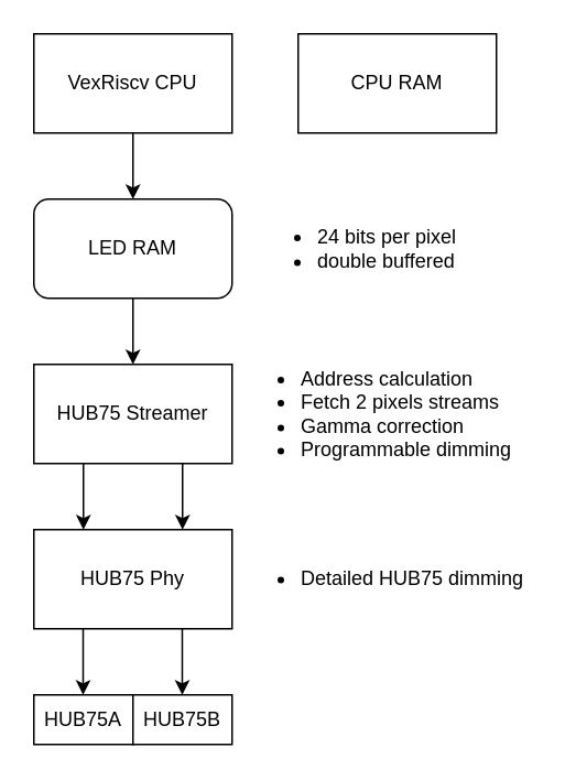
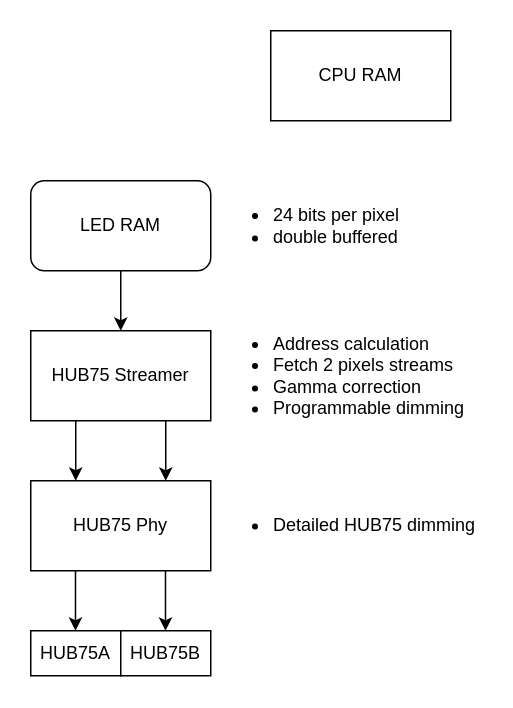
  <mxCell id="0" />
  <mxCell id="1" parent="0" />
- <mxCell id="2" value="VexRiscv CPU" style="rounded=0;whiteSpace=wrap;html=1;" vertex="1" parent="1"><mxGeometry x="20" y="20" width="120" height="60" as="geometry" /></mxCell>
  <mxCell id="3" value="CPU RAM" style="rounded=0;whiteSpace=wrap;html=1;" vertex="1" parent="1"><mxGeometry x="180" y="20" width="120" height="60" as="geometry" /></mxCell>
  <mxCell id="4" value="LED RAM" style="whiteSpace=wrap;html=1;rounded=1;" vertex="1" parent="1"><mxGeometry x="20" y="120" width="120" height="60" as="geometry" /></mxCell>
- <mxCell id="5" value="" style="endArrow=classic;html=1;entryX=0.5;entryY=0;entryDx=0;entryDy=0;exitX=0.5;exitY=1;exitDx=0;exitDy=0;" edge="1" parent="1" source="2" target="4"><mxGeometry width="50" height="50" relative="1" as="geometry"><mxPoint y="150" as="sourcePoint" x="-140" /><mxPoint x="-90" y="100" as="targetPoint" /></mxGeometry></mxCell>
  <mxCell id="6" value="HUB75 Streamer" style="rounded=0;whiteSpace=wrap;html=1;" vertex="1" parent="1"><mxGeometry x="20" y="220" width="120" height="60" as="geometry" /></mxCell>
  <mxCell id="7" value="" style="endArrow=classic;html=1;exitX=0.5;exitY=1;exitDx=0;exitDy=0;entryX=0.5;entryY=0;entryDx=0;entryDy=0;" edge="1" parent="1" source="4" target="6"><mxGeometry width="50" height="50" relative="1" as="geometry"><mxPoint x="260" y="120" as="sourcePoint" /><mxPoint x="310" y="70" as="targetPoint" /></mxGeometry></mxCell>
  <mxCell id="8" value="HUB75 Phy" style="rounded=0;whiteSpace=wrap;html=1;" vertex="1" parent="1"><mxGeometry x="20" y="320" width="120" height="60" as="geometry" /></mxCell>
  <mxCell id="9" value="" style="endArrow=classic;html=1;entryX=0.25;entryY=0;entryDx=0;entryDy=0;exitX=0.25;exitY=1;exitDx=0;exitDy=0;" edge="1" parent="1" source="6" target="8"><mxGeometry width="50" height="50" relative="1" as="geometry"><mxPoint x="140" y="300" as="sourcePoint" /><mxPoint x="90" y="230" as="targetPoint" /></mxGeometry></mxCell>
  <mxCell id="10" value="" style="endArrow=classic;html=1;entryX=0.25;entryY=0;entryDx=0;entryDy=0;exitX=0.25;exitY=1;exitDx=0;exitDy=0;" edge="1" parent="1"><mxGeometry width="50" height="50" relative="1" as="geometry"><mxPoint x="110" y="280" as="sourcePoint" /><mxPoint x="110" y="320" as="targetPoint" /></mxGeometry></mxCell>
  <mxCell id="11" value="" style="endArrow=classic;html=1;entryX=0.25;entryY=0;entryDx=0;entryDy=0;exitX=0.25;exitY=1;exitDx=0;exitDy=0;" edge="1" parent="1"><mxGeometry width="50" height="50" relative="1" as="geometry"><mxPoint x="49.83" y="380" as="sourcePoint" /><mxPoint x="49.83" y="420" as="targetPoint" /></mxGeometry></mxCell>
  <mxCell id="12" value="" style="endArrow=classic;html=1;entryX=0.25;entryY=0;entryDx=0;entryDy=0;exitX=0.25;exitY=1;exitDx=0;exitDy=0;" edge="1" parent="1"><mxGeometry width="50" height="50" relative="1" as="geometry"><mxPoint x="109.83" y="380" as="sourcePoint" /><mxPoint x="109.83" y="420" as="targetPoint" /></mxGeometry></mxCell>
  <mxCell id="13" value="HUB75A" style="rounded=0;whiteSpace=wrap;html=1;" vertex="1" parent="1"><mxGeometry x="20" y="420" width="60" height="30" as="geometry" /></mxCell>
  <mxCell id="14" value="HUB75B" style="rounded=0;whiteSpace=wrap;html=1;" vertex="1" parent="1"><mxGeometry x="80" y="420" width="60" height="30" as="geometry" /></mxCell>
  <mxCell id="15" value="&lt;ul&gt;&lt;li&gt;Address calculation&lt;/li&gt;&lt;li&gt;Fetch 2 pixels streams&lt;/li&gt;&lt;li&gt;Gamma correction&lt;/li&gt;&lt;li&gt;Programmable dimming&lt;/li&gt;&lt;/ul&gt;" style="text;html=1;strokeColor=none;fillColor=none;align=left;verticalAlign=middle;whiteSpace=wrap;rounded=0;" vertex="1" parent="1"><mxGeometry x="140" y="220" width="180" height="60" as="geometry" /></mxCell>
  <mxCell id="16" value="&lt;ul&gt;&lt;li&gt;Detailed HUB75 dimming&lt;/li&gt;&lt;/ul&gt;" style="text;html=1;strokeColor=none;fillColor=none;align=left;verticalAlign=middle;whiteSpace=wrap;rounded=0;" vertex="1" parent="1"><mxGeometry x="140" y="320" width="180" height="60" as="geometry" /></mxCell>
- <mxCell id="17" value="&lt;ul&gt;&lt;li&gt;24 bits per pixel&lt;/li&gt;&lt;li&gt;double buffered&lt;/li&gt;&lt;/ul&gt;" style="text;html=1;strokeColor=none;fillColor=none;align=left;verticalAlign=middle;whiteSpace=wrap;rounded=0;" vertex="1" parent="1"><mxGeometry x="150" y="120" width="180" height="60" as="geometry" /></mxCell>
+ <mxCell id="17" value="&lt;ul&gt;&lt;li&gt;24 bits per pixel&lt;/li&gt;&lt;li&gt;double buffered&lt;/li&gt;&lt;/ul&gt;" style="text;html=1;strokeColor=none;fillColor=none;align=left;verticalAlign=middle;whiteSpace=wrap;rounded=0;" vertex="1" parent="1"><mxGeometry x="140" y="120" width="180" height="60" as="geometry" /></mxCell>
